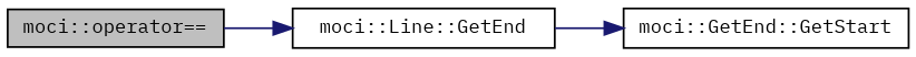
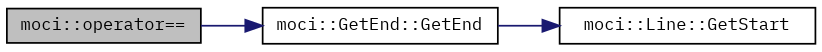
  digraph {
    fontname="IBM Plex Mono"
    rankdir=LR
    node [color=black fillcolor=white fontname="IBM Plex Mono" fontsize=10 shape=record style=filled]
    edge [color=midnightblue fontname="IBM Plex Mono" fontsize=10 labelfontname=Helvetica labelfontsize=10 style=solid]
    n1 [fillcolor=grey75 fontcolor=black height=0.2 label="moci::operator==" width=0.4]
-   n2 [height=0.2 label="moci::Line::GetEnd" width=0.4]
-   n3 [height=0.2 label="moci::GetEnd::GetStart" width=0.4]
+   n2 [height=0.2 label="moci::GetEnd::GetEnd" width=0.4]
+   n3 [height=0.2 label="moci::Line::GetStart" width=0.4]
    n1 -> n2
    n2 -> n3
  }
